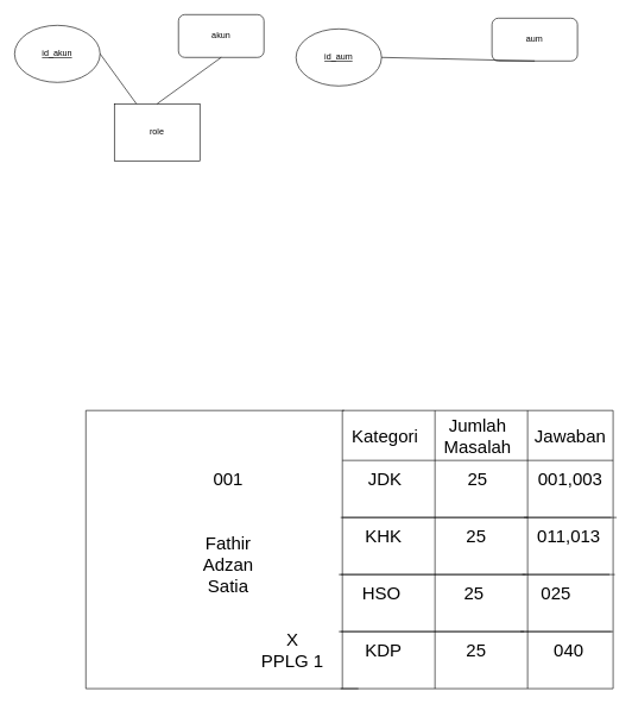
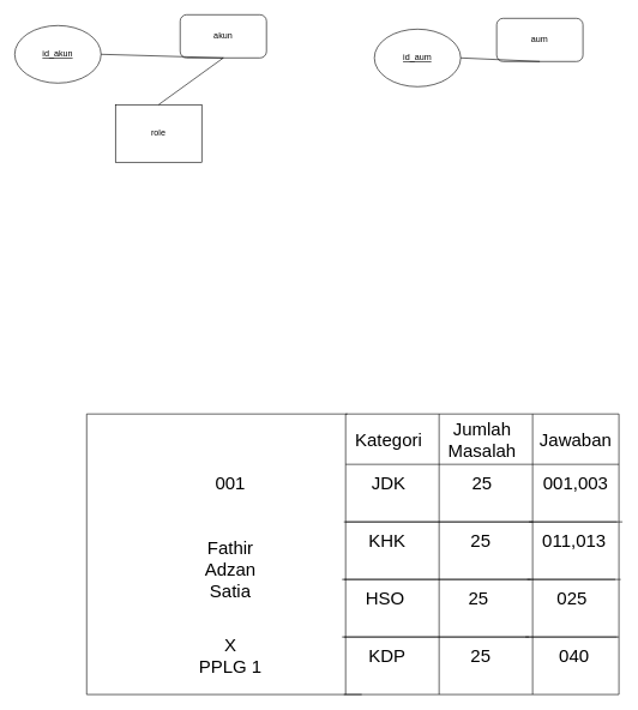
  <mxCell id="0" />
  <mxCell id="1" parent="0" />
  <mxCell id="2" value="akun" style="rounded=1;whiteSpace=wrap;html=1;" vertex="1" parent="1"><mxGeometry x="250" y="20" width="120" height="60" as="geometry" /></mxCell>
  <mxCell id="3" value="role" style="whiteSpace=wrap;html=1;rounded=0;" vertex="1" parent="1"><mxGeometry x="160" y="145" width="120" height="80" as="geometry" /></mxCell>
  <mxCell id="4" value="" style="endArrow=none;html=1;entryX=0.5;entryY=1;entryDx=0;entryDy=0;exitX=0.5;exitY=0;exitDx=0;exitDy=0;" edge="1" parent="1" source="3" target="2"><mxGeometry width="50" height="50" relative="1" as="geometry"><mxPoint x="230" y="155" as="sourcePoint" /><mxPoint x="280" y="105" as="targetPoint" /></mxGeometry></mxCell>
  <mxCell id="5" value="&lt;u&gt;id_akun&lt;/u&gt;" style="ellipse;whiteSpace=wrap;html=1;" vertex="1" parent="1"><mxGeometry x="20" y="35" width="120" height="80" as="geometry" /></mxCell>
- <mxCell id="6" value="" style="endArrow=none;html=1;exitX=1;exitY=0.5;exitDx=0;exitDy=0;" edge="1" parent="1" source="5" target="3"><mxGeometry width="50" height="50" relative="1" as="geometry"><mxPoint x="230" y="155" as="sourcePoint" /><mxPoint x="250" y="85" as="targetPoint" /></mxGeometry></mxCell>
+ <mxCell id="6" value="" style="endArrow=none;html=1;exitX=1;exitY=0.5;exitDx=0;exitDy=0;entryX=0.5;entryY=1;entryDx=0;entryDy=0;" edge="1" parent="1" source="5" target="2"><mxGeometry width="50" height="50" relative="1" as="geometry"><mxPoint x="230" y="155" as="sourcePoint" /><mxPoint x="250" y="85" as="targetPoint" /></mxGeometry></mxCell>
  <mxCell id="7" value="aum" style="rounded=1;whiteSpace=wrap;html=1;" vertex="1" parent="1"><mxGeometry x="690" y="25" width="120" height="60" as="geometry" /></mxCell>
- <mxCell id="8" value="&lt;u&gt;id_aum&lt;/u&gt;" style="ellipse;whiteSpace=wrap;html=1;" vertex="1" parent="1"><mxGeometry x="415" y="40" width="120" height="80" as="geometry" /></mxCell>
+ <mxCell id="8" value="&lt;u&gt;id_aum&lt;/u&gt;" style="ellipse;whiteSpace=wrap;html=1;" vertex="1" parent="1"><mxGeometry x="520" y="40" width="120" height="80" as="geometry" /></mxCell>
  <mxCell id="9" value="" style="endArrow=none;html=1;exitX=1;exitY=0.5;exitDx=0;exitDy=0;entryX=0.5;entryY=1;entryDx=0;entryDy=0;" edge="1" source="8" target="7" parent="1"><mxGeometry width="50" height="50" relative="1" as="geometry"><mxPoint x="730" y="160" as="sourcePoint" /><mxPoint x="750" y="90" as="targetPoint" /></mxGeometry></mxCell>
  <mxCell id="10" value="Fathir Adzan Satia" style="text;html=1;align=center;verticalAlign=middle;whiteSpace=wrap;rounded=0;fontSize=25;" vertex="1" parent="1"><mxGeometry x="290" y="775" width="60" height="30" as="geometry" /></mxCell>
  <mxCell id="11" value="Kategori" style="text;html=1;align=center;verticalAlign=middle;whiteSpace=wrap;rounded=0;fontSize=25;" vertex="1" parent="1"><mxGeometry x="510" y="595" width="60" height="30" as="geometry" /></mxCell>
  <mxCell id="12" value="Jumlah Masalah" style="text;html=1;align=center;verticalAlign=middle;whiteSpace=wrap;rounded=0;fontSize=25;" vertex="1" parent="1"><mxGeometry x="640" y="595" width="60" height="30" as="geometry" /></mxCell>
  <mxCell id="13" value="001" style="text;html=1;align=center;verticalAlign=middle;whiteSpace=wrap;rounded=0;fontSize=25;" vertex="1" parent="1"><mxGeometry x="290" y="655" width="60" height="30" as="geometry" /></mxCell>
- <mxCell id="14" value="X PPLG 1" style="text;html=1;align=center;verticalAlign=middle;whiteSpace=wrap;rounded=0;fontSize=25;" vertex="1" parent="1"><mxGeometry x="365" y="895" width="90" height="30" as="geometry" /></mxCell>
+ <mxCell id="14" value="X PPLG 1" style="text;html=1;align=center;verticalAlign=middle;whiteSpace=wrap;rounded=0;fontSize=25;" vertex="1" parent="1"><mxGeometry x="275" y="895" width="90" height="30" as="geometry" /></mxCell>
  <mxCell id="15" value="JDK" style="text;html=1;align=center;verticalAlign=middle;whiteSpace=wrap;rounded=0;fontSize=25;" vertex="1" parent="1"><mxGeometry x="495" y="655" width="90" height="30" as="geometry" /></mxCell>
  <mxCell id="16" value="001,003" style="text;html=1;align=center;verticalAlign=middle;whiteSpace=wrap;rounded=0;fontSize=25;" vertex="1" parent="1"><mxGeometry x="755" y="655" width="90" height="30" as="geometry" /></mxCell>
  <mxCell id="17" value="Jawaban" style="text;html=1;align=center;verticalAlign=middle;whiteSpace=wrap;rounded=0;fontSize=25;" vertex="1" parent="1"><mxGeometry x="770" y="595" width="60" height="30" as="geometry" /></mxCell>
  <mxCell id="18" value="25" style="text;html=1;align=center;verticalAlign=middle;whiteSpace=wrap;rounded=0;fontSize=25;" vertex="1" parent="1"><mxGeometry x="625" y="655" width="90" height="30" as="geometry" /></mxCell>
  <mxCell id="19" value="" style="endArrow=none;html=1;" edge="1" parent="1"><mxGeometry width="50" height="50" relative="1" as="geometry"><mxPoint x="480" y="965" as="sourcePoint" /><mxPoint x="480" y="575" as="targetPoint" /></mxGeometry></mxCell>
  <mxCell id="20" value="" style="endArrow=none;html=1;" edge="1" parent="1"><mxGeometry width="50" height="50" relative="1" as="geometry"><mxPoint x="610" y="965" as="sourcePoint" /><mxPoint x="610" y="575" as="targetPoint" /></mxGeometry></mxCell>
  <mxCell id="21" value="" style="endArrow=none;html=1;" edge="1" parent="1"><mxGeometry width="50" height="50" relative="1" as="geometry"><mxPoint x="740" y="965" as="sourcePoint" /><mxPoint x="740" y="575" as="targetPoint" /></mxGeometry></mxCell>
  <mxCell id="22" value="" style="endArrow=none;html=1;" edge="1" parent="1"><mxGeometry width="50" height="50" relative="1" as="geometry"><mxPoint x="860" y="965" as="sourcePoint" /><mxPoint x="860" y="575" as="targetPoint" /></mxGeometry></mxCell>
  <mxCell id="23" value="" style="endArrow=none;html=1;" edge="1" parent="1"><mxGeometry width="50" height="50" relative="1" as="geometry"><mxPoint x="480" y="645" as="sourcePoint" /><mxPoint x="860" y="645" as="targetPoint" /></mxGeometry></mxCell>
  <mxCell id="24" value="" style="endArrow=none;html=1;" edge="1" parent="1"><mxGeometry width="50" height="50" relative="1" as="geometry"><mxPoint x="480" y="575" as="sourcePoint" /><mxPoint x="860" y="575" as="targetPoint" /></mxGeometry></mxCell>
  <mxCell id="25" value="" style="endArrow=none;html=1;" edge="1" parent="1"><mxGeometry width="50" height="50" relative="1" as="geometry"><mxPoint x="480" y="725" as="sourcePoint" /><mxPoint x="610" y="725" as="targetPoint" /></mxGeometry></mxCell>
  <mxCell id="26" value="" style="endArrow=none;html=1;" edge="1" parent="1"><mxGeometry width="50" height="50" relative="1" as="geometry"><mxPoint x="610" y="725" as="sourcePoint" /><mxPoint x="740" y="725" as="targetPoint" /></mxGeometry></mxCell>
  <mxCell id="27" value="" style="endArrow=none;html=1;" edge="1" parent="1"><mxGeometry width="50" height="50" relative="1" as="geometry"><mxPoint x="735" y="725" as="sourcePoint" /><mxPoint x="865" y="725" as="targetPoint" /></mxGeometry></mxCell>
  <mxCell id="28" value="KHK" style="text;html=1;align=center;verticalAlign=middle;whiteSpace=wrap;rounded=0;fontSize=25;" vertex="1" parent="1"><mxGeometry x="492.5" y="735" width="90" height="30" as="geometry" /></mxCell>
  <mxCell id="29" value="011,013" style="text;html=1;align=center;verticalAlign=middle;whiteSpace=wrap;rounded=0;fontSize=25;" vertex="1" parent="1"><mxGeometry x="752.5" y="735" width="90" height="30" as="geometry" /></mxCell>
  <mxCell id="30" value="25" style="text;html=1;align=center;verticalAlign=middle;whiteSpace=wrap;rounded=0;fontSize=25;" vertex="1" parent="1"><mxGeometry x="622.5" y="735" width="90" height="30" as="geometry" /></mxCell>
  <mxCell id="31" value="" style="endArrow=none;html=1;" edge="1" parent="1"><mxGeometry width="50" height="50" relative="1" as="geometry"><mxPoint x="477.5" y="725" as="sourcePoint" /><mxPoint x="857.5" y="725" as="targetPoint" /></mxGeometry></mxCell>
  <mxCell id="32" value="" style="endArrow=none;html=1;" edge="1" parent="1"><mxGeometry width="50" height="50" relative="1" as="geometry"><mxPoint x="477.5" y="805" as="sourcePoint" /><mxPoint x="607.5" y="805" as="targetPoint" /></mxGeometry></mxCell>
  <mxCell id="33" value="" style="endArrow=none;html=1;" edge="1" parent="1"><mxGeometry width="50" height="50" relative="1" as="geometry"><mxPoint x="607.5" y="805" as="sourcePoint" /><mxPoint x="737.5" y="805" as="targetPoint" /></mxGeometry></mxCell>
  <mxCell id="34" value="" style="endArrow=none;html=1;" edge="1" parent="1"><mxGeometry width="50" height="50" relative="1" as="geometry"><mxPoint x="732.5" y="805" as="sourcePoint" /><mxPoint x="862.5" y="805" as="targetPoint" /></mxGeometry></mxCell>
  <mxCell id="35" value="HSO" style="text;html=1;align=center;verticalAlign=middle;whiteSpace=wrap;rounded=0;fontSize=25;" vertex="1" parent="1"><mxGeometry x="490" y="815" width="90" height="30" as="geometry" /></mxCell>
- <mxCell id="36" value="025" style="text;html=1;align=center;verticalAlign=middle;whiteSpace=wrap;rounded=0;fontSize=25;" vertex="1" parent="1"><mxGeometry x="735" y="815" width="90" height="30" as="geometry" /></mxCell>
+ <mxCell id="36" value="025" style="text;html=1;align=center;verticalAlign=middle;whiteSpace=wrap;rounded=0;fontSize=25;" vertex="1" parent="1"><mxGeometry x="750" y="815" width="90" height="30" as="geometry" /></mxCell>
  <mxCell id="37" value="25" style="text;html=1;align=center;verticalAlign=middle;whiteSpace=wrap;rounded=0;fontSize=25;" vertex="1" parent="1"><mxGeometry x="620" y="815" width="90" height="30" as="geometry" /></mxCell>
  <mxCell id="38" value="" style="endArrow=none;html=1;" edge="1" parent="1"><mxGeometry width="50" height="50" relative="1" as="geometry"><mxPoint x="475" y="805" as="sourcePoint" /><mxPoint x="855" y="805" as="targetPoint" /></mxGeometry></mxCell>
  <mxCell id="39" value="" style="endArrow=none;html=1;" edge="1" parent="1"><mxGeometry width="50" height="50" relative="1" as="geometry"><mxPoint x="475" y="885" as="sourcePoint" /><mxPoint x="605" y="885" as="targetPoint" /></mxGeometry></mxCell>
  <mxCell id="40" value="" style="endArrow=none;html=1;" edge="1" parent="1"><mxGeometry width="50" height="50" relative="1" as="geometry"><mxPoint x="605" y="885" as="sourcePoint" /><mxPoint x="735" y="885" as="targetPoint" /></mxGeometry></mxCell>
  <mxCell id="41" value="" style="endArrow=none;html=1;" edge="1" parent="1"><mxGeometry width="50" height="50" relative="1" as="geometry"><mxPoint x="730" y="885" as="sourcePoint" /><mxPoint x="860" y="885" as="targetPoint" /></mxGeometry></mxCell>
  <mxCell id="42" value="KDP" style="text;html=1;align=center;verticalAlign=middle;whiteSpace=wrap;rounded=0;fontSize=25;" vertex="1" parent="1"><mxGeometry x="492.5" y="895" width="90" height="30" as="geometry" /></mxCell>
  <mxCell id="43" value="040" style="text;html=1;align=center;verticalAlign=middle;whiteSpace=wrap;rounded=0;fontSize=25;" vertex="1" parent="1"><mxGeometry x="752.5" y="895" width="90" height="30" as="geometry" /></mxCell>
  <mxCell id="44" value="25" style="text;html=1;align=center;verticalAlign=middle;whiteSpace=wrap;rounded=0;fontSize=25;" vertex="1" parent="1"><mxGeometry x="622.5" y="895" width="90" height="30" as="geometry" /></mxCell>
  <mxCell id="45" value="" style="endArrow=none;html=1;" edge="1" parent="1"><mxGeometry width="50" height="50" relative="1" as="geometry"><mxPoint x="477.5" y="885" as="sourcePoint" /><mxPoint x="857.5" y="885" as="targetPoint" /></mxGeometry></mxCell>
  <mxCell id="46" value="" style="endArrow=none;html=1;" edge="1" parent="1"><mxGeometry width="50" height="50" relative="1" as="geometry"><mxPoint x="477.5" y="965" as="sourcePoint" /><mxPoint x="860" y="965" as="targetPoint" /></mxGeometry></mxCell>
  <mxCell id="47" value="" style="endArrow=none;html=1;" edge="1" parent="1"><mxGeometry width="50" height="50" relative="1" as="geometry"><mxPoint x="120" y="965" as="sourcePoint" /><mxPoint x="502.5" y="965" as="targetPoint" /></mxGeometry></mxCell>
  <mxCell id="48" value="" style="endArrow=none;html=1;" edge="1" parent="1"><mxGeometry width="50" height="50" relative="1" as="geometry"><mxPoint x="120" y="575" as="sourcePoint" /><mxPoint x="120" y="965" as="targetPoint" /></mxGeometry></mxCell>
  <mxCell id="49" value="" style="endArrow=none;html=1;" edge="1" parent="1"><mxGeometry width="50" height="50" relative="1" as="geometry"><mxPoint x="120" y="575" as="sourcePoint" /><mxPoint x="482.5" y="575" as="targetPoint" /></mxGeometry></mxCell>
